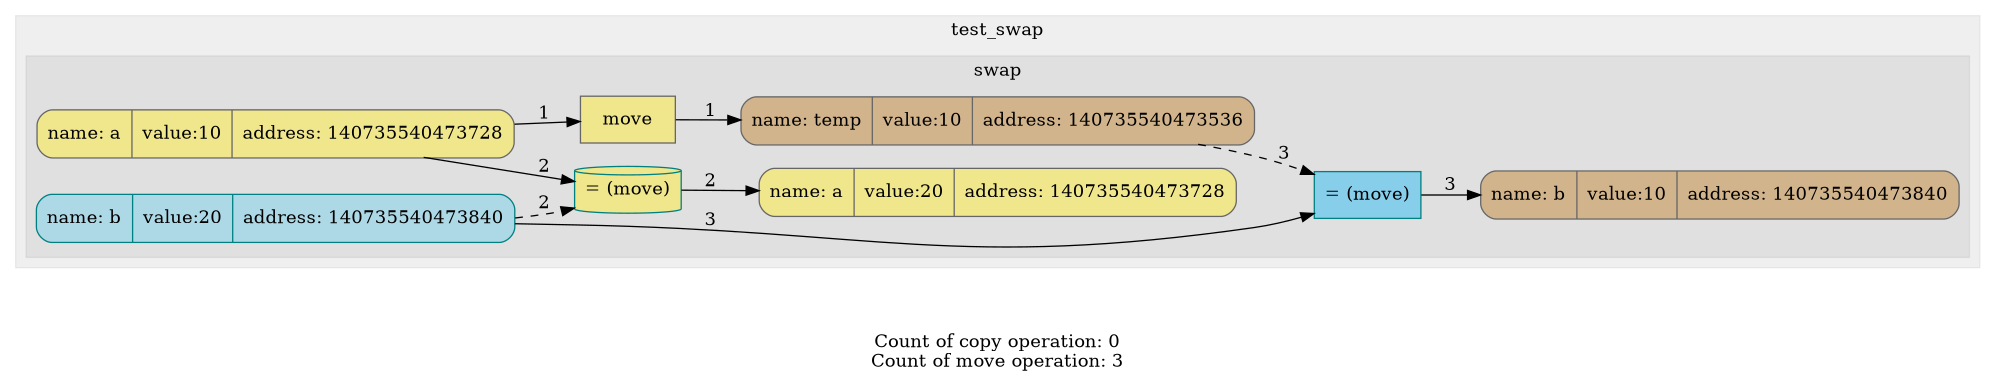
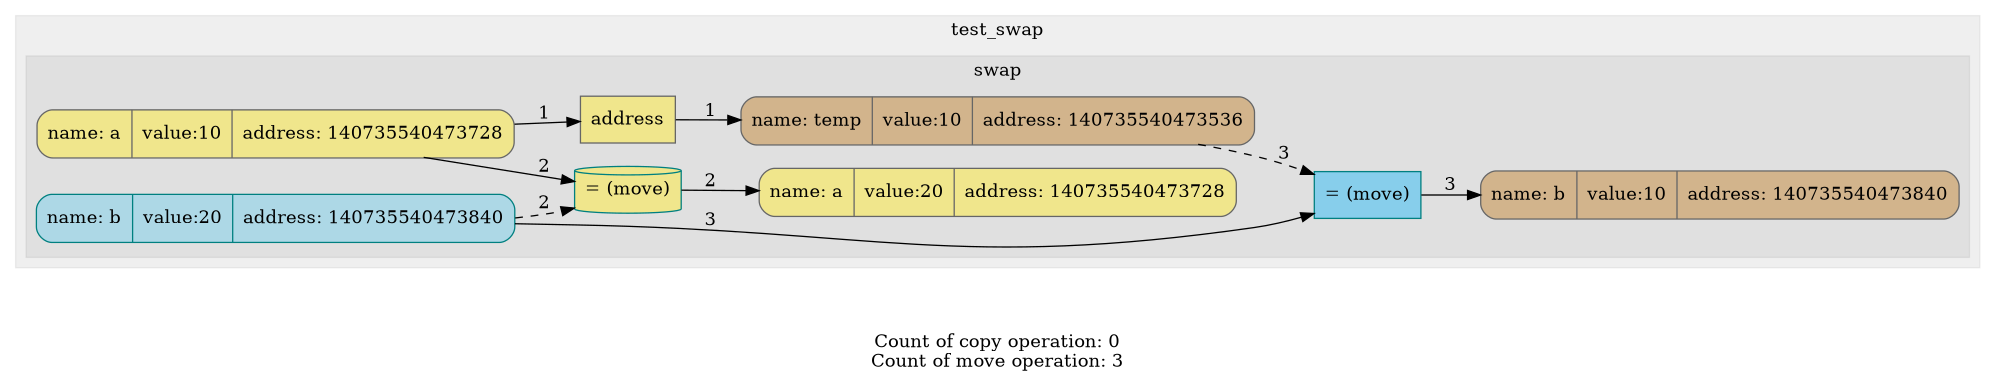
  digraph {
    label="Count of copy operation: 0\nCount of move operation: 3"
    trankdir=HR
    rankdir=LR
    node [shape=Mrecord style=filled fillcolor=khaki color=gray40]
    n1 [label="{ {name: a} | {value:10} | {address: 140735540473728}} "]
-   n2 [label=move shape=box]
+   n2 [label=address shape=box]
    n3 [color=teal label="= (move)" shape=cylinder]
    n4 [label="{ {name: b} | {value:20} | {address: 140735540473840}} " fillcolor=lightblue color=teal]
    n5 [color=teal label="= (move)" shape=box fillcolor=skyblue]
    n6 [label="{ {name: temp} | {value:10} | {address: 140735540473536}} " fillcolor=tan]
    n7 [label="{ {name: a} | {value:20} | {address: 140735540473728}} "]
    n8 [label="{ {name: b} | {value:10} | {address: 140735540473840}} " fillcolor=tan]
    subgraph cluster_1 {
      color="#00000010"
      label=test_swap
      style=filled
      subgraph cluster_2 {
        color="#00000010"
        label=swap
        style=filled
        n1
        n2
        n3
        n4
        n5
        n6
        n7
        n8
      }
    }
    n1 -> n2 [label=1]
    n1 -> n3 [label=2]
    n2 -> n6 [label=1]
    n3 -> n7 [label=2]
    n4 -> n3 [label=2 style=dashed]
    n4 -> n5 [label=3]
    n5 -> n8 [label=3]
    n6 -> n5 [label=3 style=dashed]
  }
